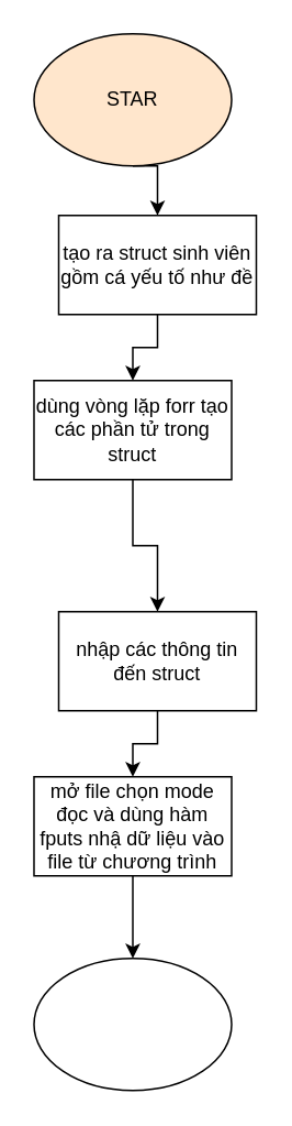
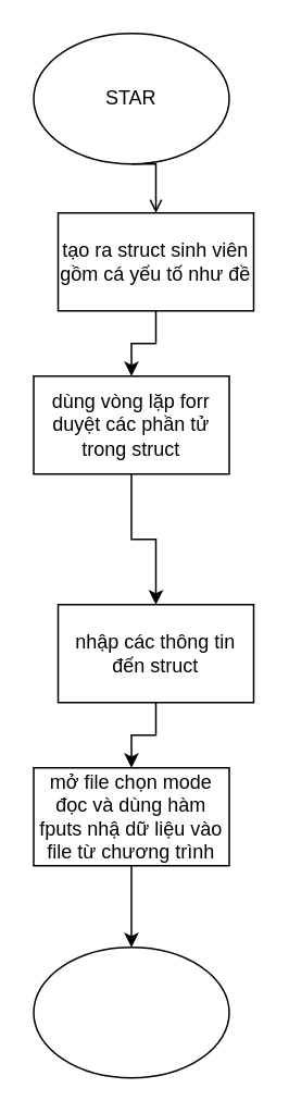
  <mxCell id="0" />
  <mxCell id="1" parent="0" />
- <mxCell id="2" style="edgeStyle=orthogonalEdgeStyle;rounded=0;orthogonalLoop=1;jettySize=auto;html=1;exitX=0.5;exitY=1;exitDx=0;exitDy=0;entryX=0.5;entryY=0;entryDx=0;entryDy=0;" edge="1" parent="1" source="3" target="5"><mxGeometry relative="1" as="geometry" /></mxCell>
- <mxCell id="3" value="STAR" style="ellipse;whiteSpace=wrap;html=1;fillColor=#ffe6cc;" vertex="1" parent="1"><mxGeometry x="20" y="20" width="120" height="80" as="geometry" /></mxCell>
+ <mxCell id="2" style="edgeStyle=orthogonalEdgeStyle;rounded=0;orthogonalLoop=1;jettySize=auto;html=1;exitX=0.5;exitY=1;exitDx=0;exitDy=0;entryX=0.5;entryY=0;entryDx=0;entryDy=0;endArrow=open;" edge="1" parent="1" source="3" target="5"><mxGeometry relative="1" as="geometry" /></mxCell>
+ <mxCell id="3" value="STAR" style="ellipse;whiteSpace=wrap;html=1;" vertex="1" parent="1"><mxGeometry x="20" y="20" width="120" height="80" as="geometry" /></mxCell>
  <mxCell id="4" style="edgeStyle=orthogonalEdgeStyle;rounded=0;orthogonalLoop=1;jettySize=auto;html=1;exitX=0.5;exitY=1;exitDx=0;exitDy=0;entryX=0.5;entryY=0;entryDx=0;entryDy=0;" edge="1" parent="1" source="5" target="7"><mxGeometry relative="1" as="geometry" /></mxCell>
  <mxCell id="5" value="tạo ra struct sinh viên gồm cá yếu tố như đề" style="rounded=0;whiteSpace=wrap;html=1;" vertex="1" parent="1"><mxGeometry x="35" y="130" width="120" height="60" as="geometry" /></mxCell>
  <mxCell id="6" style="edgeStyle=orthogonalEdgeStyle;rounded=0;orthogonalLoop=1;jettySize=auto;html=1;exitX=0.5;exitY=1;exitDx=0;exitDy=0;entryX=0.5;entryY=0;entryDx=0;entryDy=0;" edge="1" parent="1" source="7" target="9"><mxGeometry relative="1" as="geometry" /></mxCell>
- <mxCell id="7" value="dùng vòng lặp forr tạo các phần tử trong struct" style="rounded=0;whiteSpace=wrap;html=1;" vertex="1" parent="1"><mxGeometry x="20" y="230" width="120" height="60" as="geometry" /></mxCell>
+ <mxCell id="7" value="dùng vòng lặp forr duyệt các phần tử trong struct" style="rounded=0;whiteSpace=wrap;html=1;" vertex="1" parent="1"><mxGeometry x="20" y="230" width="120" height="60" as="geometry" /></mxCell>
  <mxCell id="8" style="edgeStyle=orthogonalEdgeStyle;rounded=0;orthogonalLoop=1;jettySize=auto;html=1;exitX=0.5;exitY=1;exitDx=0;exitDy=0;" edge="1" parent="1" source="9" target="11"><mxGeometry relative="1" as="geometry" /></mxCell>
  <mxCell id="9" value="nhập các thông tin đến struct" style="rounded=0;whiteSpace=wrap;html=1;" vertex="1" parent="1"><mxGeometry x="35" y="370" width="120" height="60" as="geometry" /></mxCell>
  <mxCell id="10" style="edgeStyle=orthogonalEdgeStyle;rounded=0;orthogonalLoop=1;jettySize=auto;html=1;exitX=0.5;exitY=1;exitDx=0;exitDy=0;entryX=0.5;entryY=0;entryDx=0;entryDy=0;" edge="1" parent="1" source="11" target="12"><mxGeometry relative="1" as="geometry" /></mxCell>
  <mxCell id="11" value="mở file chọn mode đọc và dùng hàm fputs nhậ dữ liệu vào file từ chương trình" style="rounded=0;whiteSpace=wrap;html=1;" vertex="1" parent="1"><mxGeometry x="20" y="470" width="120" height="60" as="geometry" /></mxCell>
  <mxCell id="12" value="" style="ellipse;whiteSpace=wrap;html=1;" vertex="1" parent="1"><mxGeometry x="20" y="580" width="120" height="80" as="geometry" /></mxCell>
